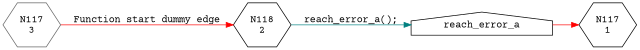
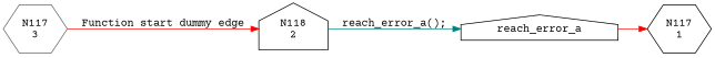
  digraph {
    fontname="Courier Prime"
    rankdir=LR
    node [color=black fontname="Courier Prime" shape=house]
    edge [arrowhead=normal color=red fontname="Courier Prime"]
-   n1 [label="N118\n2" shape=hexagon]
+   n1 [label="N118\n2"]
    n2 [label=reach_error_a]
    n3 [label="N117\n1" shape=hexagon]
    n4 [color=gray40 label="N117\n3" shape=hexagon]
    n1 -> n2 [color=teal label="reach_error_a();"]
    n2 -> n3
    n4 -> n1 [label="Function start dummy edge"]
  }
